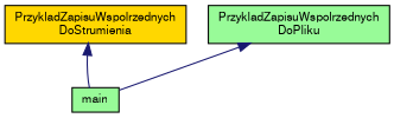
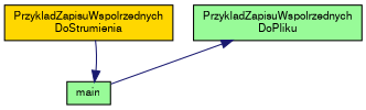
  digraph {
    rankdir=TB
    node [color=black fillcolor=palegreen fontname=FreeSans fontsize=10 shape=record style=filled]
    edge [color=midnightblue dir=back fontname=FreeSans fontsize=10 labelfontname=FreeSans labelfontsize=10 style=solid]
    n1 [fillcolor=gold fontcolor=black height=0.2 label="PrzykladZapisuWspolrzednych\lDoStrumienia" width=0.4]
    n2 [height=0.2 label=main width=0.4]
    n3 [height=0.2 label="PrzykladZapisuWspolrzednych\lDoPliku" width=0.4]
-   n1 -> n2
+   n2 -> n1
    n3 -> n2
  }
